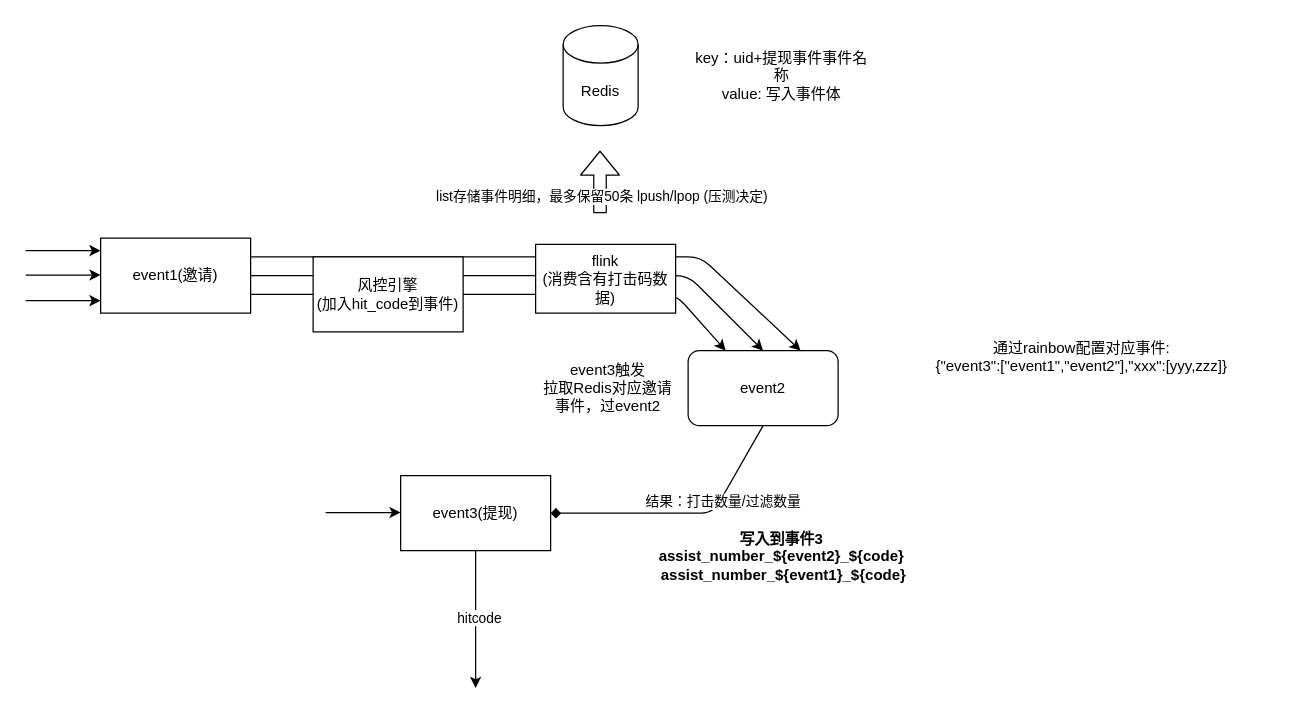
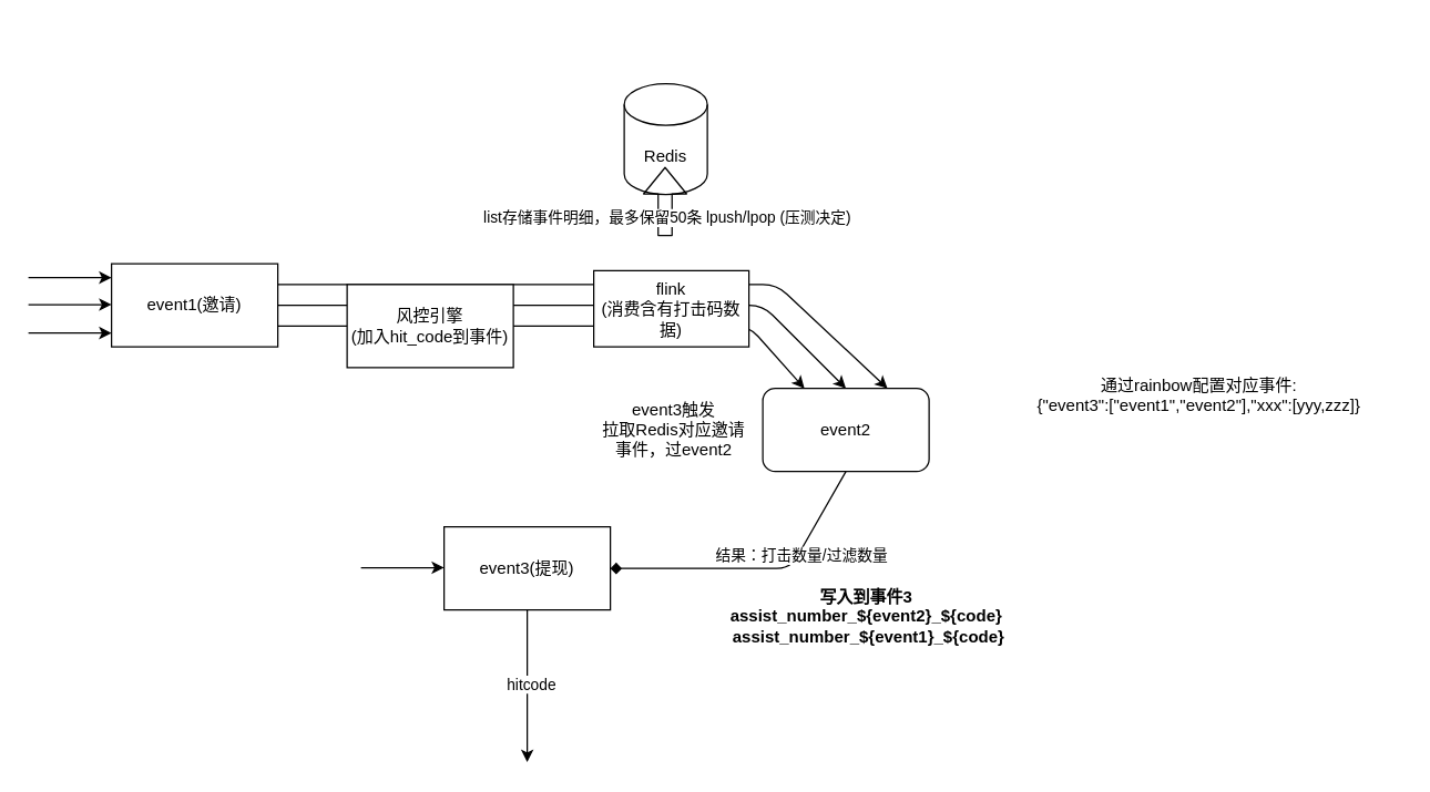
  <mxCell id="0" />
  <mxCell id="1" parent="0" />
  <mxCell id="2" value="event1(邀请)" style="rounded=0;whiteSpace=wrap;html=1;" parent="1" vertex="1"><mxGeometry x="80" y="190" width="120" height="60" as="geometry" /></mxCell>
  <mxCell id="3" value="event3(提现)" style="rounded=0;whiteSpace=wrap;html=1;" parent="1" vertex="1"><mxGeometry x="320" y="380" width="120" height="60" as="geometry" /></mxCell>
  <mxCell id="4" value="event2" style="whiteSpace=wrap;html=1;rounded=1;" parent="1" vertex="1"><mxGeometry x="550" y="280" width="120" height="60" as="geometry" /></mxCell>
  <mxCell id="5" value="" style="endArrow=classic;html=1;" parent="1" edge="1"><mxGeometry width="50" height="50" relative="1" as="geometry"><mxPoint x="20" y="200" as="sourcePoint" /><mxPoint x="80" y="200" as="targetPoint" /></mxGeometry></mxCell>
  <mxCell id="6" value="" style="endArrow=classic;html=1;" parent="1" edge="1"><mxGeometry width="50" height="50" relative="1" as="geometry"><mxPoint x="20" y="219.5" as="sourcePoint" /><mxPoint x="80" y="219.5" as="targetPoint" /></mxGeometry></mxCell>
  <mxCell id="7" value="" style="endArrow=classic;html=1;" parent="1" edge="1"><mxGeometry width="50" height="50" relative="1" as="geometry"><mxPoint x="20" y="240" as="sourcePoint" /><mxPoint x="80" y="240" as="targetPoint" /></mxGeometry></mxCell>
  <mxCell id="8" value="" style="endArrow=classic;html=1;exitX=1;exitY=0.75;exitDx=0;exitDy=0;entryX=0.25;entryY=0;entryDx=0;entryDy=0;" parent="1" source="2" target="4" edge="1"><mxGeometry width="50" height="50" relative="1" as="geometry"><mxPoint x="490" y="240" as="sourcePoint" /><mxPoint x="570" y="270" as="targetPoint" /><Array as="points"><mxPoint x="540" y="235" /></Array></mxGeometry></mxCell>
  <mxCell id="9" value="" style="endArrow=classic;html=1;exitX=1;exitY=0.5;exitDx=0;exitDy=0;entryX=0.5;entryY=0;entryDx=0;entryDy=0;" parent="1" source="2" target="4" edge="1"><mxGeometry width="50" height="50" relative="1" as="geometry"><mxPoint x="460" y="245" as="sourcePoint" /><mxPoint x="590" y="290" as="targetPoint" /><Array as="points"><mxPoint x="550" y="220" /></Array></mxGeometry></mxCell>
  <mxCell id="10" value="" style="endArrow=classic;html=1;exitX=1;exitY=0.25;exitDx=0;exitDy=0;entryX=0.75;entryY=0;entryDx=0;entryDy=0;" parent="1" source="2" target="4" edge="1"><mxGeometry width="50" height="50" relative="1" as="geometry"><mxPoint x="460" y="200" as="sourcePoint" /><mxPoint x="620" y="260" as="targetPoint" /><Array as="points"><mxPoint x="560" y="205" /></Array></mxGeometry></mxCell>
  <mxCell id="11" value="" style="endArrow=classic;html=1;" parent="1" edge="1"><mxGeometry width="50" height="50" relative="1" as="geometry"><mxPoint x="260" y="409.5" as="sourcePoint" /><mxPoint x="320" y="409.5" as="targetPoint" /></mxGeometry></mxCell>
  <mxCell id="12" value="" style="endArrow=diamond;html=1;exitX=0.5;exitY=1;exitDx=0;exitDy=0;entryX=1;entryY=0.5;entryDx=0;entryDy=0;" parent="1" source="4" target="3" edge="1"><mxGeometry width="50" height="50" relative="1" as="geometry"><mxPoint x="540" y="380" as="sourcePoint" /><mxPoint x="670" y="425" as="targetPoint" /><Array as="points"><mxPoint x="570" y="410" /></Array></mxGeometry></mxCell>
  <mxCell id="13" value="结果：打击数量/过滤数量" style="edgeLabel;html=1;align=center;verticalAlign=middle;resizable=0;points=[];" parent="12" vertex="1" connectable="0"><mxGeometry x="-0.334" y="2" relative="1" as="geometry"><mxPoint y="-1" as="offset" /></mxGeometry></mxCell>
  <mxCell id="14" value="" style="endArrow=classic;html=1;exitX=0.5;exitY=1;exitDx=0;exitDy=0;" parent="1" source="3" edge="1"><mxGeometry width="50" height="50" relative="1" as="geometry"><mxPoint x="360" y="540" as="sourcePoint" /><mxPoint x="380" y="550" as="targetPoint" /></mxGeometry></mxCell>
  <mxCell id="15" value="hitcode" style="edgeLabel;html=1;align=center;verticalAlign=middle;resizable=0;points=[];" parent="14" vertex="1" connectable="0"><mxGeometry x="-0.036" y="2" relative="1" as="geometry"><mxPoint as="offset" /></mxGeometry></mxCell>
- <mxCell id="16" value="Redis" style="shape=cylinder3;whiteSpace=wrap;html=1;boundedLbl=1;backgroundOutline=1;size=15;" parent="1" vertex="1"><mxGeometry x="450" y="20" width="60" height="80" as="geometry" /></mxCell>
+ <mxCell id="16" value="Redis" style="shape=cylinder3;whiteSpace=wrap;html=1;boundedLbl=1;backgroundOutline=1;size=15;" parent="1" vertex="1"><mxGeometry x="450" y="60" width="60" height="80" as="geometry" /></mxCell>
  <mxCell id="17" value="" style="shape=flexArrow;endArrow=classic;html=1;" parent="1" edge="1"><mxGeometry width="50" height="50" relative="1" as="geometry"><mxPoint x="479.5" y="170" as="sourcePoint" /><mxPoint x="479.5" y="120" as="targetPoint" /></mxGeometry></mxCell>
  <mxCell id="18" value="list存储事件明细，最多保留50条 lpush/lpop (压测决定)" style="edgeLabel;html=1;align=center;verticalAlign=middle;resizable=0;points=[];" parent="17" vertex="1" connectable="0"><mxGeometry x="-0.44" relative="1" as="geometry"><mxPoint x="1" as="offset" /></mxGeometry></mxCell>
- <mxCell id="19" value="key：uid+提现事件事件名称&lt;br&gt;value: 写入事件体" style="text;html=1;strokeColor=none;fillColor=none;align=center;verticalAlign=middle;whiteSpace=wrap;rounded=0;" parent="1" vertex="1"><mxGeometry x="550" y="30" width="150" height="60" as="geometry" /></mxCell>
  <mxCell id="20" value="&lt;b&gt;写入到事件3 assist_number_${event2}_${code}&lt;br&gt;&lt;/b&gt;&lt;b&gt;&amp;nbsp;assist_number_${event1}_${code}&lt;/b&gt;&lt;b&gt;&lt;br&gt;&lt;/b&gt;" style="text;html=1;strokeColor=none;fillColor=none;align=center;verticalAlign=middle;whiteSpace=wrap;rounded=0;" parent="1" vertex="1"><mxGeometry x="500" y="420" width="250" height="50" as="geometry" /></mxCell>
  <mxCell id="21" value="event3触发&lt;br&gt;拉取Redis对应邀请事件，过event2" style="text;html=1;strokeColor=none;fillColor=none;align=center;verticalAlign=middle;whiteSpace=wrap;rounded=0;" parent="1" vertex="1"><mxGeometry x="428" y="280" width="116" height="60" as="geometry" /></mxCell>
  <mxCell id="22" value="通过rainbow配置对应事件:&lt;br&gt;{&quot;event3&quot;:[&quot;event1&quot;,&quot;event2&quot;],&quot;xxx&quot;:[yyy,zzz]}" style="text;html=1;strokeColor=none;fillColor=none;align=center;verticalAlign=middle;whiteSpace=wrap;rounded=0;" parent="1" vertex="1"><mxGeometry x="720" y="150" width="290" height="270" as="geometry" /></mxCell>
  <mxCell id="23" value="风控引擎&lt;br&gt;(加入hit_code到事件)" style="rounded=0;whiteSpace=wrap;html=1;" vertex="1" parent="1"><mxGeometry x="250" y="205" width="120" height="60" as="geometry" /></mxCell>
  <mxCell id="24" value="flink&lt;br&gt;(消费含有打击码数据)" style="rounded=0;whiteSpace=wrap;html=1;" vertex="1" parent="1"><mxGeometry x="428" y="195" width="112" height="55" as="geometry" /></mxCell>
